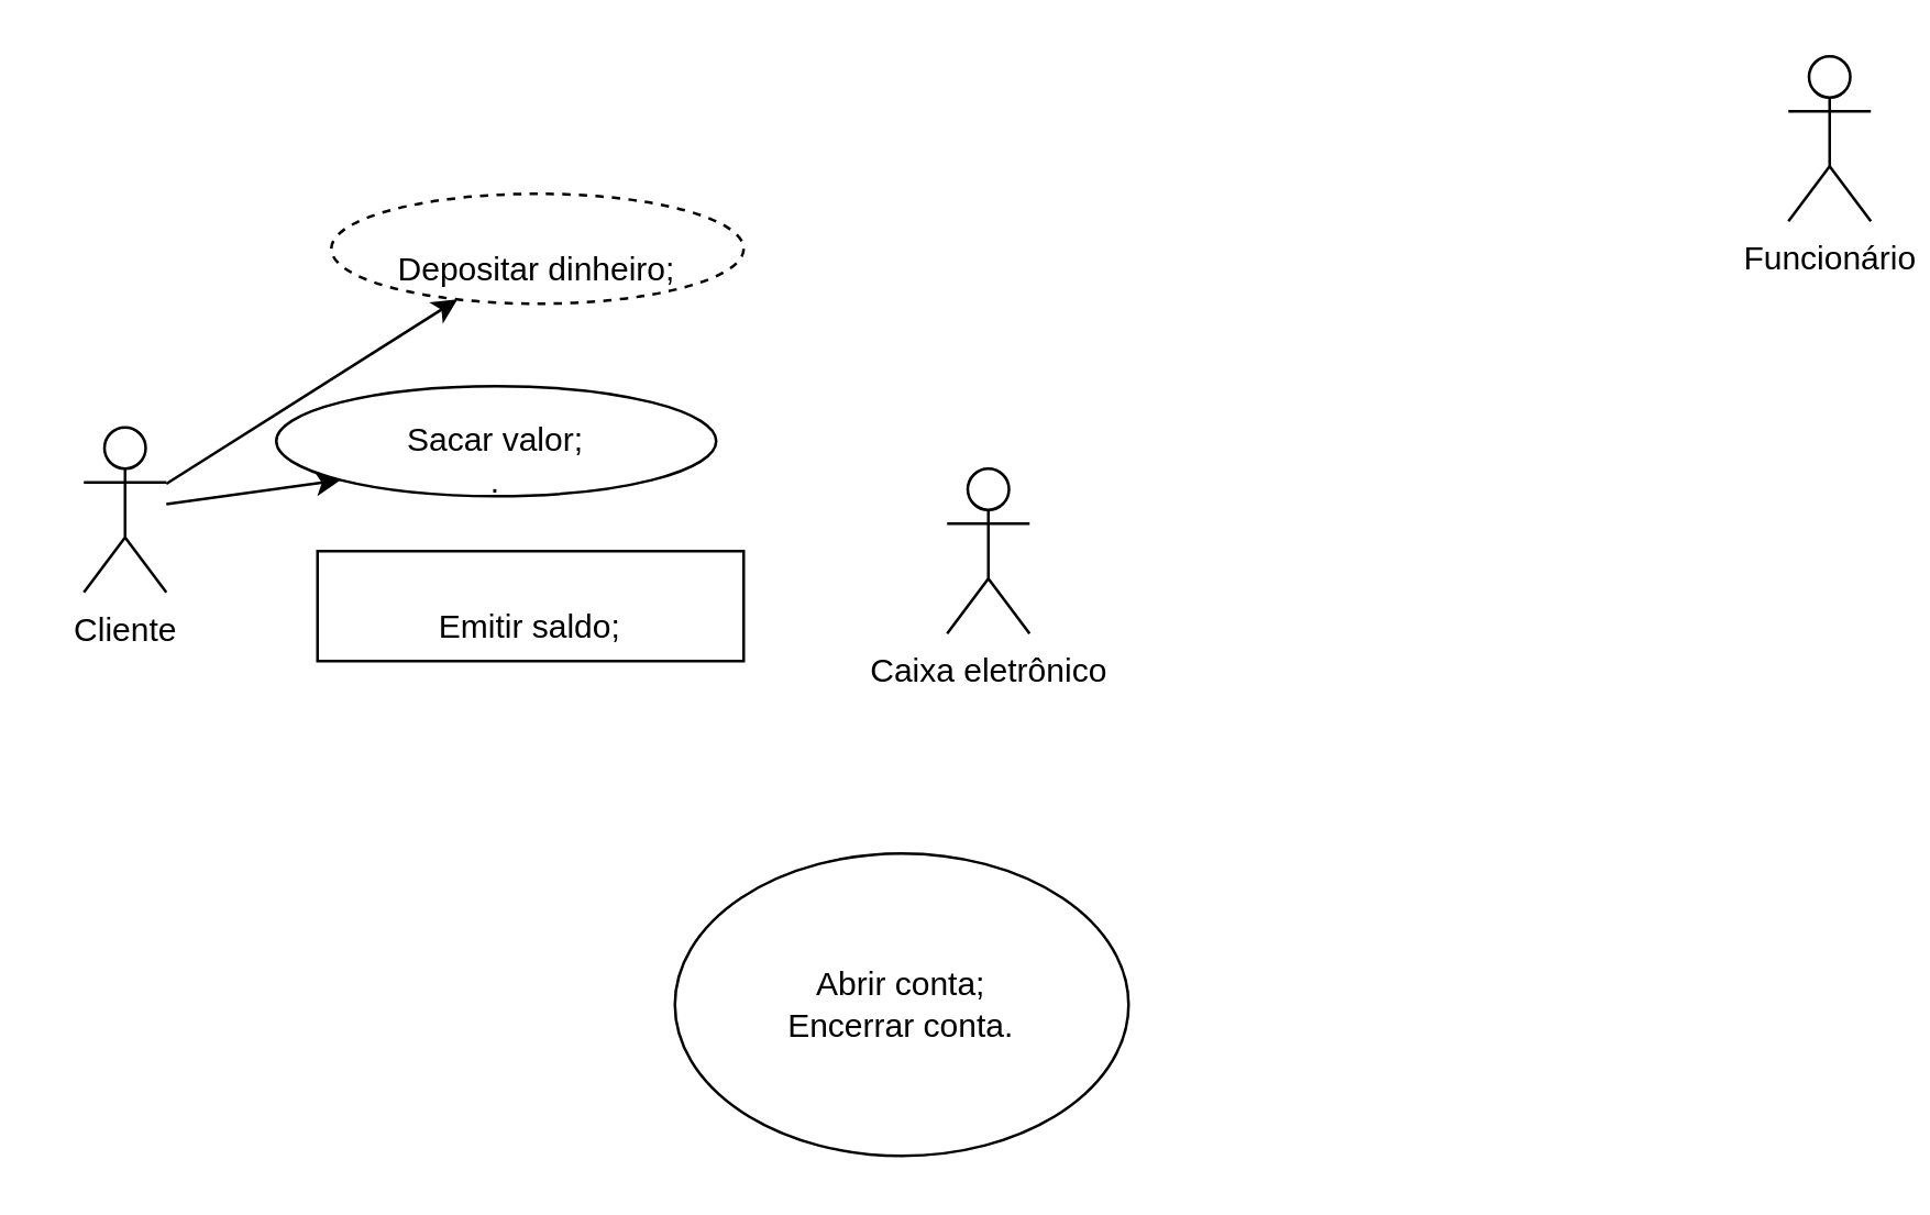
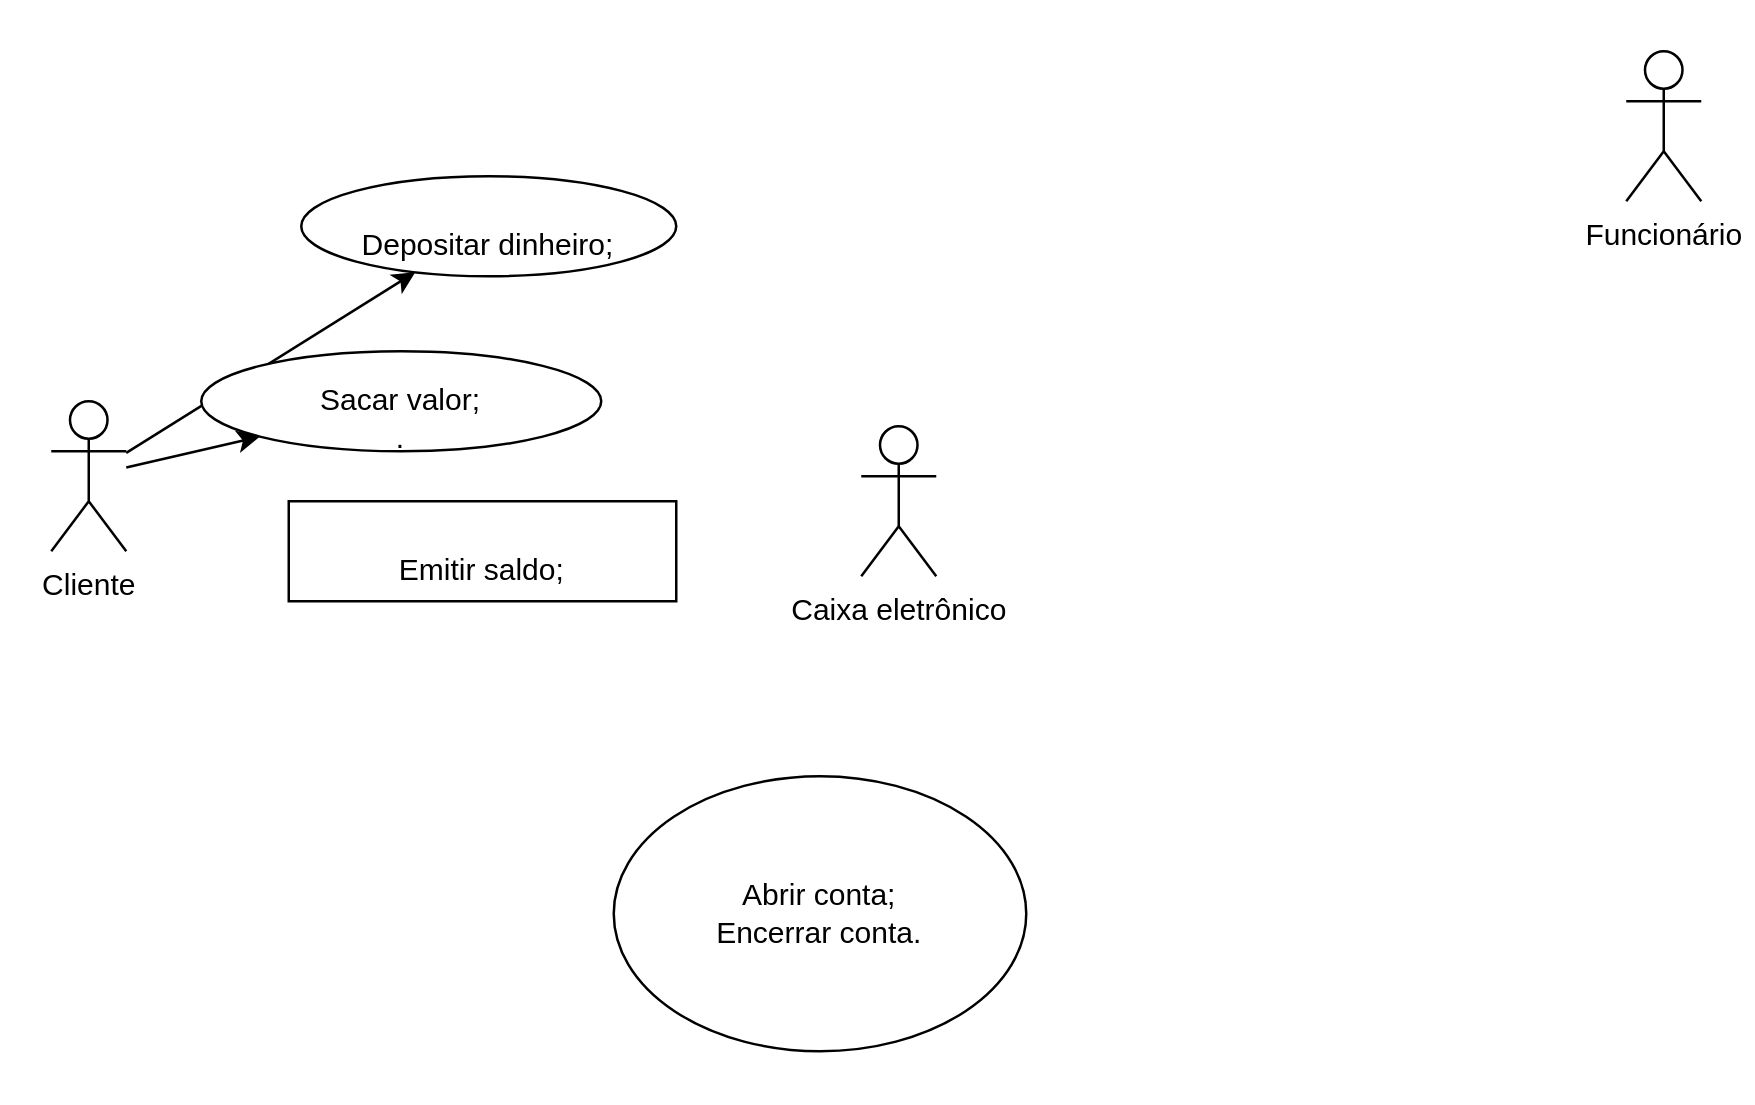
  <mxCell id="0" />
  <mxCell id="1" parent="0" />
  <mxCell id="2" value="Funcionário" style="shape=umlActor;html=1;verticalLabelPosition=bottom;verticalAlign=top;align=center;" vertex="1" parent="1"><mxGeometry x="650" y="20" width="30" height="60" as="geometry" /></mxCell>
  <mxCell id="3" style="rounded=0;orthogonalLoop=1;jettySize=auto;html=1;" edge="1" parent="1" source="5" target="7"><mxGeometry relative="1" as="geometry" /></mxCell>
  <mxCell id="4" style="rounded=0;orthogonalLoop=1;jettySize=auto;html=1;entryX=0;entryY=1;entryDx=0;entryDy=0;" edge="1" parent="1" source="5" target="9"><mxGeometry relative="1" as="geometry" /></mxCell>
- <mxCell id="5" value="Cliente" style="shape=umlActor;html=1;verticalLabelPosition=bottom;verticalAlign=top;align=center;" vertex="1" parent="1"><mxGeometry x="30" y="155" width="30" height="60" as="geometry" /></mxCell>
+ <mxCell id="5" value="Cliente" style="shape=umlActor;html=1;verticalLabelPosition=bottom;verticalAlign=top;align=center;" vertex="1" parent="1"><mxGeometry x="20" y="160" width="30" height="60" as="geometry" /></mxCell>
  <mxCell id="6" value="Caixa eletrônico" style="shape=umlActor;html=1;verticalLabelPosition=bottom;verticalAlign=top;align=center;" vertex="1" parent="1"><mxGeometry x="344" y="170" width="30" height="60" as="geometry" /></mxCell>
- <mxCell id="7" value="&lt;br&gt;Depositar dinheiro;&lt;br&gt;" style="ellipse;whiteSpace=wrap;html=1;dashed=1;" vertex="1" parent="1"><mxGeometry x="120" y="70" width="150" height="40" as="geometry" /></mxCell>
+ <mxCell id="7" value="&lt;br&gt;Depositar dinheiro;&lt;br&gt;" style="ellipse;whiteSpace=wrap;html=1;" vertex="1" parent="1"><mxGeometry x="120" y="70" width="150" height="40" as="geometry" /></mxCell>
  <mxCell id="8" value="Abrir conta;&lt;br&gt;Encerrar conta." style="ellipse;whiteSpace=wrap;html=1;" vertex="1" parent="1"><mxGeometry x="245" y="310" width="165" height="110" as="geometry" /></mxCell>
- <mxCell id="9" value="&lt;br&gt;Sacar valor;&lt;br&gt;." style="ellipse;whiteSpace=wrap;html=1;" vertex="1" parent="1"><mxGeometry x="100" y="140" width="160" height="40" as="geometry" /></mxCell>
+ <mxCell id="9" value="&lt;br&gt;Sacar valor;&lt;br&gt;." style="ellipse;whiteSpace=wrap;html=1;" vertex="1" parent="1"><mxGeometry x="80" y="140" width="160" height="40" as="geometry" /></mxCell>
  <mxCell id="10" value="&lt;br&gt;Emitir saldo;&lt;br&gt;" style="whiteSpace=wrap;html=1;rounded=0;" vertex="1" parent="1"><mxGeometry x="115" y="200" width="155" height="40" as="geometry" /></mxCell>
